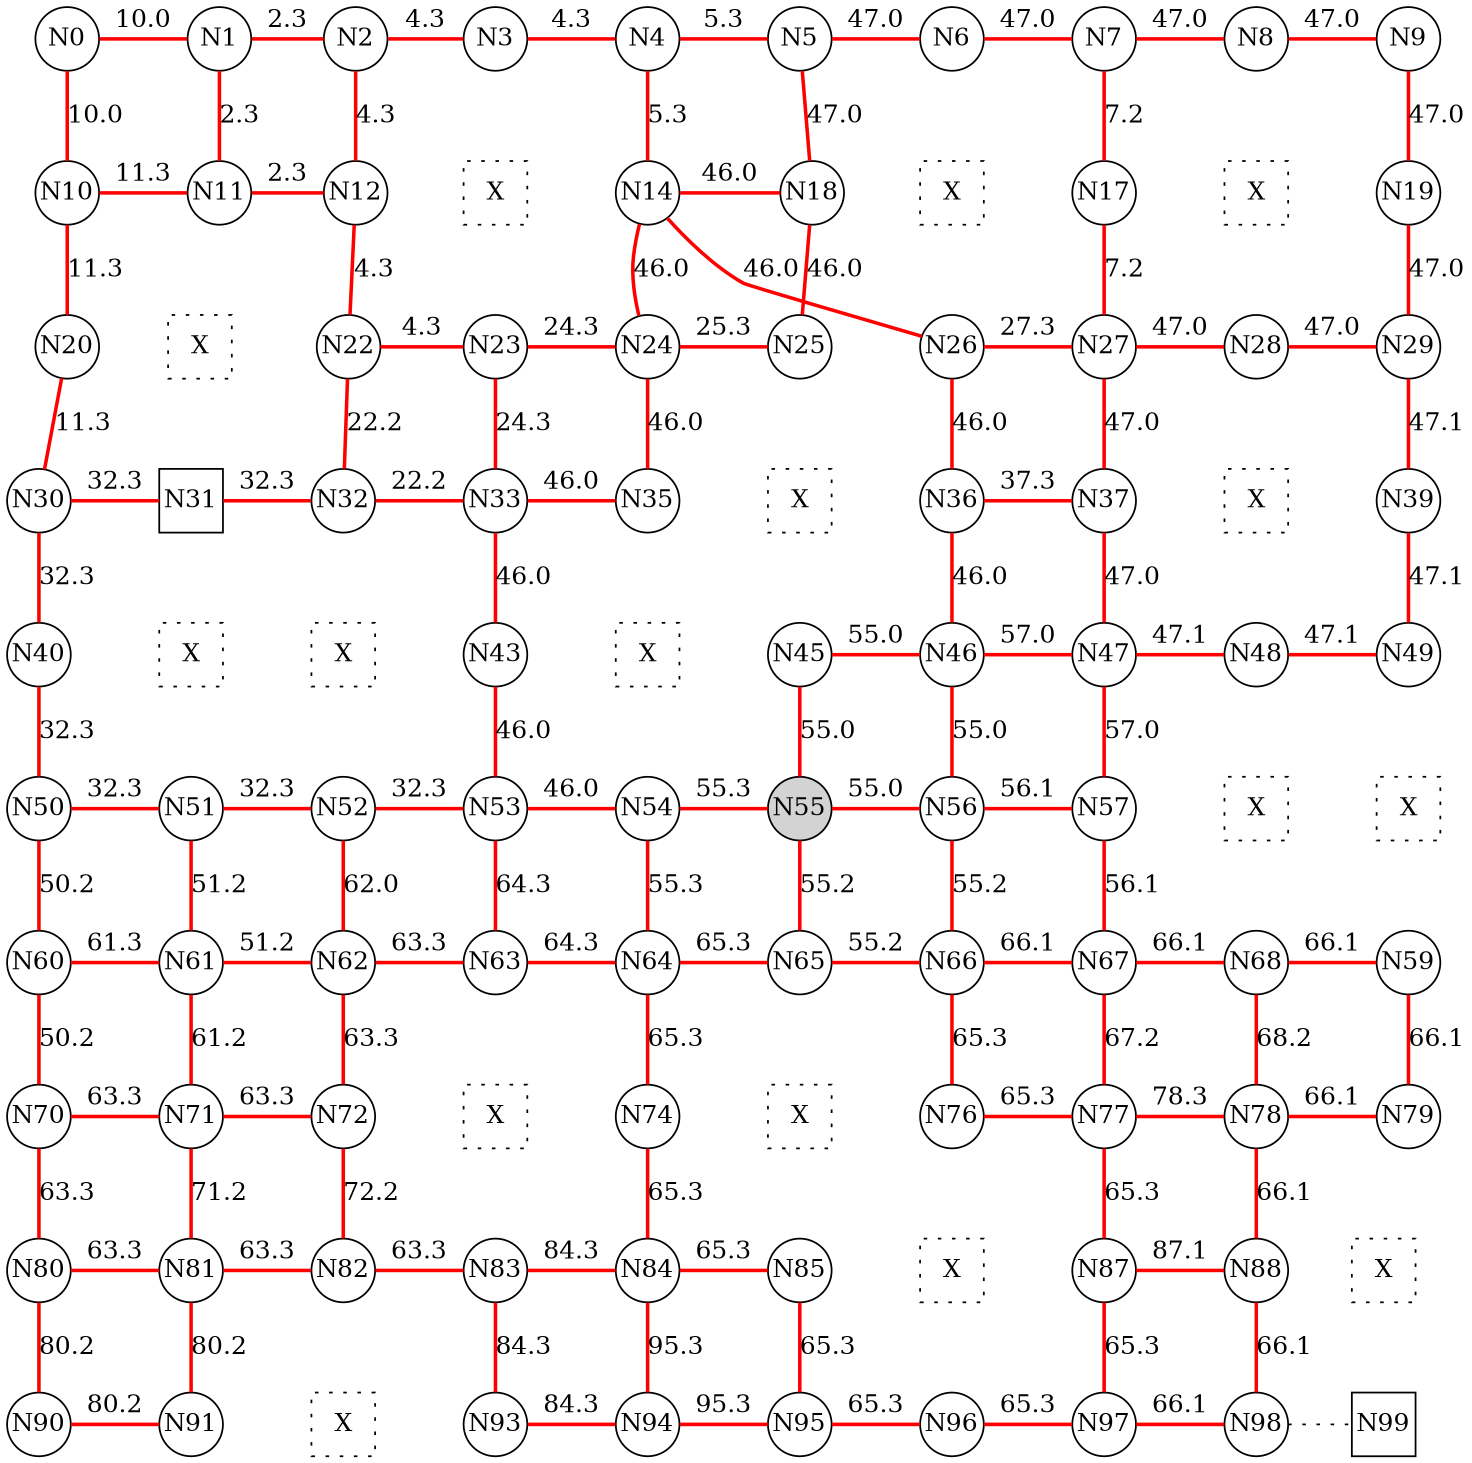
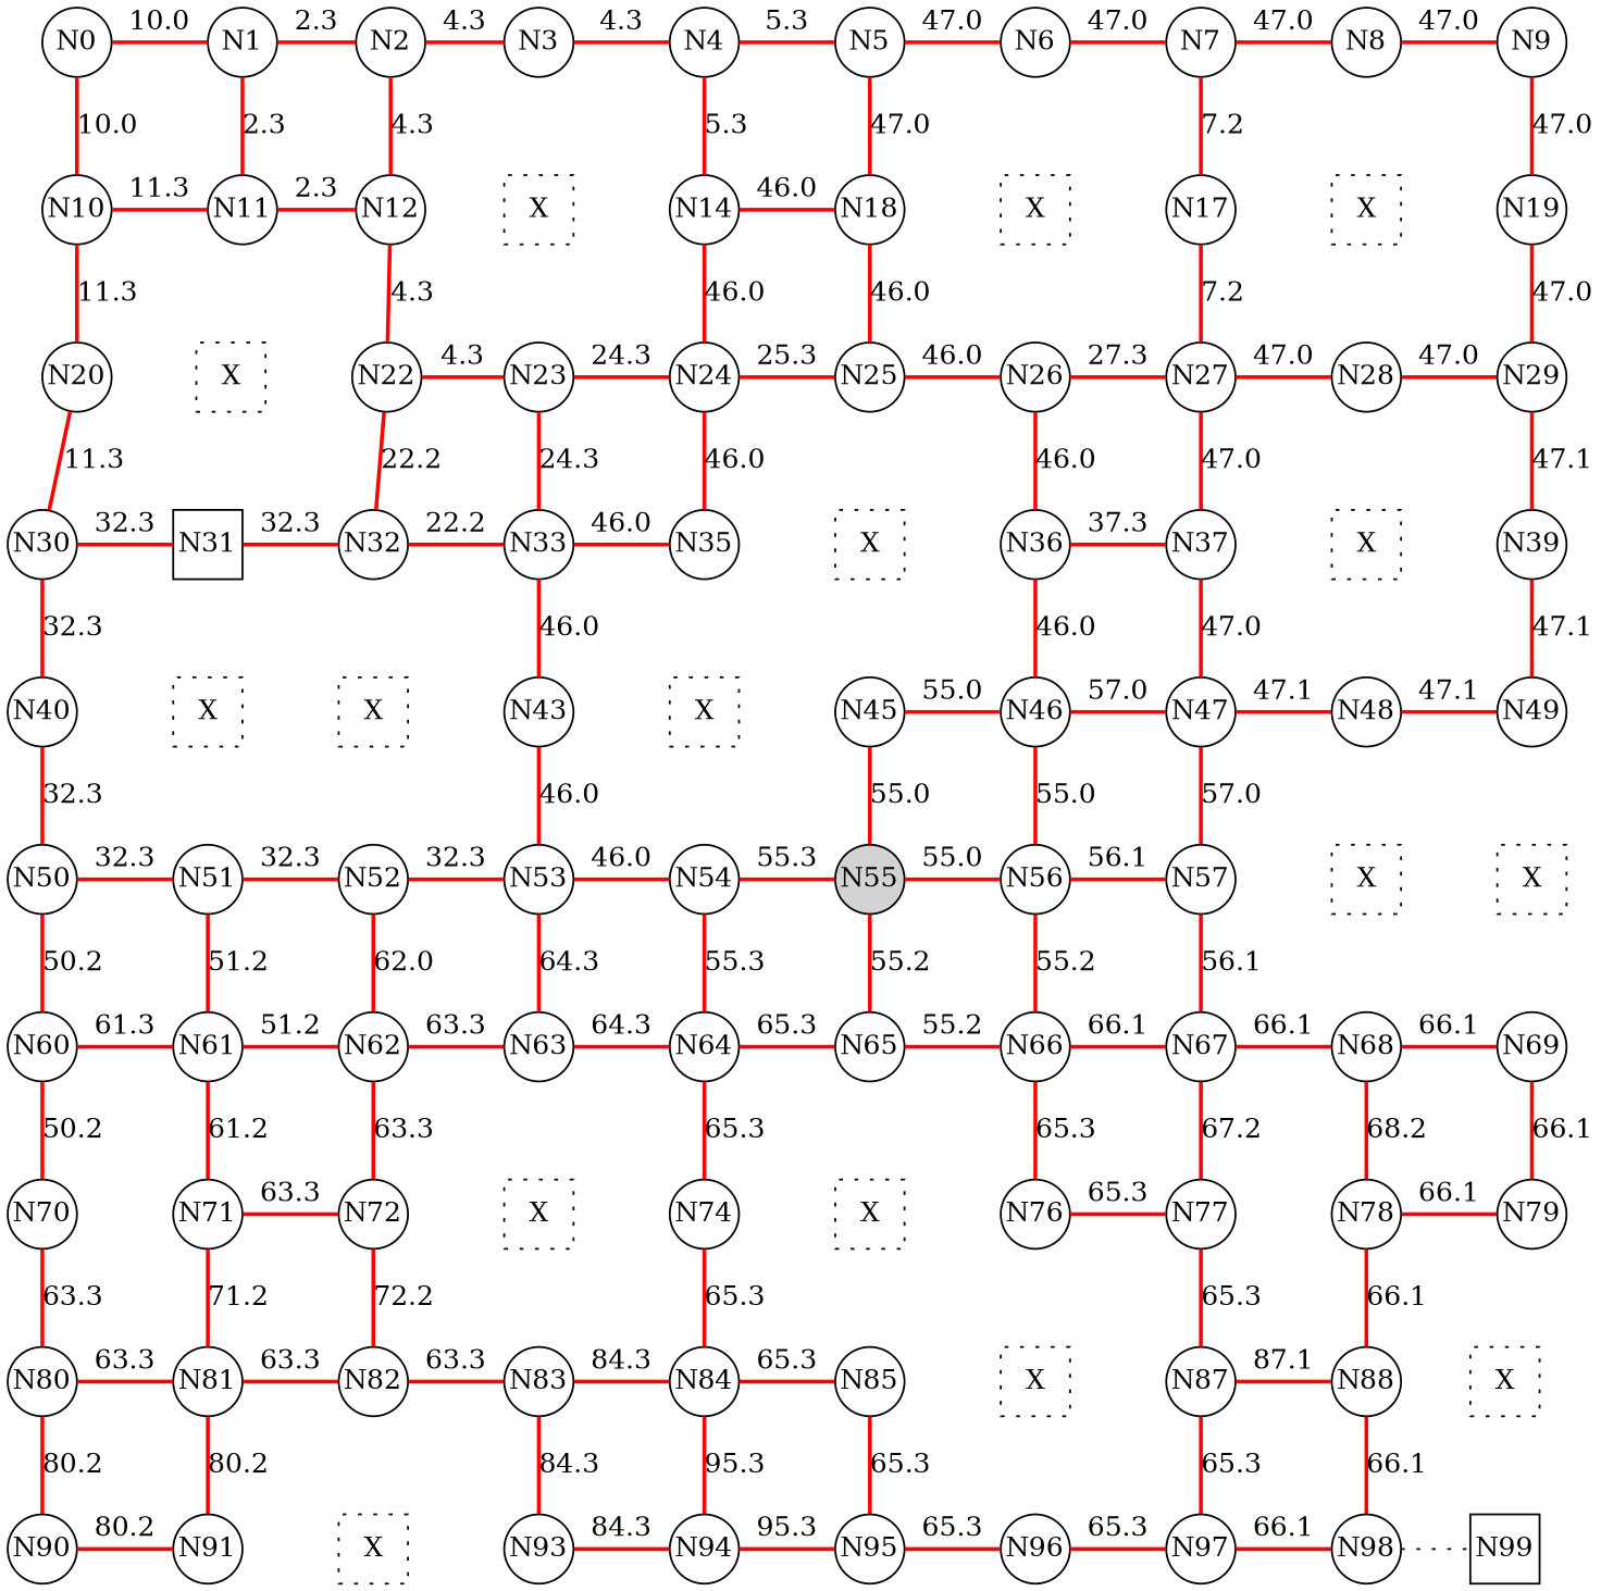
  digraph {
    node [fixedsize=true shape=circle]
    edge [color=red dir=none style=bold]
    N0
    N1
    N2
    N3
    N4
    N5
    N6
    N7
    N8
    N9
    N10
    N11
    N12
    n14 [label=X shape=square style=dotted]
    N14
    n16 [label=N18]
    n17 [label=X shape=square style=dotted]
    N17
    n19 [label=X shape=square style=dotted]
    N19
    N20
    n22 [label=X shape=square style=dotted]
    N22
    N23
    N24
    N25
    N26
    N27
    N28
    N29
    N30
    N31 [shape=square]
    N32
    N33
    n35 [label=N35]
    n36 [label=X shape=square style=dotted]
    N36
    N37
    n39 [label=X shape=square style=dotted]
    N39
    N40
    n42 [label=X shape=square style=dotted]
    n43 [label=X shape=square style=dotted]
    N43
    n45 [label=X shape=square style=dotted]
    N45
    N46
    N47
    N48
    N49
    N50
    N51
    N52
    N53
    N54
    N55 [style=filled]
    N56
    N57
    n59 [label=X shape=square style=dotted]
    n60 [label=X shape=square style=dotted]
    N60
    N61
    N62
    N63
    N64
    N65
    N66
    N67
    N68
-   N69 [label=N59]
+   N69
    N70
    N71
    N72
    n74 [label=X shape=square style=dotted]
    N74
    n76 [label=X shape=square style=dotted]
    N76
    N77
    N78
    N79
    N80
    N81
    N82
    N83
    N84
    N85
    n87 [label=X shape=square style=dotted]
    N87
    N88
    n90 [label=X shape=square style=dotted]
    N90
    N91
    n93 [label=X shape=square style=dotted]
    N93
    N94
    N95
    N96
    N97
    N98
    N99 [shape=square]
    subgraph sub_1 {
      rank=same
      N0
      N1
      N2
      N3
      N4
      N5
      N6
      N7
      N8
      N9
    }
    subgraph sub_2 {
      rank=same
      N10
      N11
      N12
      n14
      N14
      n16
      n17
      N17
      n19
      N19
    }
    subgraph sub_3 {
      rank=same
      N20
      n22
      N22
      N23
      N24
      N25
      N26
      N27
      N28
      N29
    }
    subgraph sub_4 {
      rank=same
      N30
      N31
      N32
      N33
      n35
      n36
      N36
      N37
      n39
      N39
    }
    subgraph sub_5 {
      rank=same
      N40
      n42
      n43
      N43
      n45
      N45
      N46
      N47
      N48
      N49
    }
    subgraph sub_6 {
      rank=same
      N50
      N51
      N52
      N53
      N54
      N55
      N56
      N57
      n59
      n60
    }
    subgraph sub_7 {
      rank=same
      N60
      N61
      N62
      N63
      N64
      N65
      N66
      N67
      N68
      N69
    }
    subgraph sub_8 {
      rank=same
      N70
      N71
      N72
      n74
      N74
      n76
      N76
      N77
      N78
      N79
    }
    subgraph sub_9 {
      rank=same
      N80
      N81
      N82
      N83
      N84
      N85
      n87
      N87
      N88
      n90
    }
    subgraph sub_10 {
      rank=same
      N90
      N91
      n93
      N93
      N94
      N95
      N96
      N97
      N98
      N99
    }
    N0 -> N1 [label=10.0]
    N0 -> N10 [label=10.0]
    N1 -> N2 [label=2.3]
    N1 -> N11 [label=2.3]
    N2 -> N3 [label=4.3]
    N2 -> N12 [label=4.3]
    N3 -> N4 [label=4.3]
    N3 -> n14 [label=" " style=invis color=""]
    N4 -> N5 [label=5.3]
    N4 -> N14 [label=5.3]
    N5 -> N6 [label=47.0]
    N5 -> n16 [label=47.0]
    N6 -> N7 [label=47.0]
    N6 -> n17 [label=" " style=invis color=""]
    N7 -> N8 [label=47.0]
    N7 -> N17 [label=7.2]
    N8 -> N9 [label=47.0]
    N8 -> n19 [label=" " style=invis color=""]
    N9 -> N19 [label=47.0]
    N10 -> N11 [label=11.3]
    N10 -> N20 [label=11.3]
    N11 -> N12 [label=2.3]
    N11 -> n22 [label=" " style=invis color=""]
    N12 -> n14 [label=" " style=invis color=""]
    N12 -> N22 [label=4.3]
    n14 -> N14 [label=" " style=invis color=""]
    n14 -> N23 [label=" " style=invis color=""]
    N14 -> n16 [label=46.0]
    N14 -> N24 [label=46.0]
    n16 -> n17 [label=" " style=invis color=""]
    n16 -> N25 [label=46.0]
    n17 -> N17 [label=" " style=invis color=""]
    n17 -> N26 [label=" " style=invis color=""]
    N17 -> n19 [label=" " style=invis color=""]
    N17 -> N27 [label=7.2]
    n19 -> N19 [label=" " style=invis color=""]
    n19 -> N28 [label=" " style=invis color=""]
    N19 -> N29 [label=47.0]
    N20 -> n22 [label=" " style=invis color=""]
    N20 -> N30 [label=11.3]
    n22 -> N22 [label=" " style=invis color=""]
    n22 -> N31 [label=" " style=invis color=""]
    N22 -> N23 [label=4.3]
    N22 -> N32 [label=22.2]
    N23 -> N24 [label=24.3]
    N23 -> N33 [label=24.3]
    N24 -> N25 [label=25.3]
    N24 -> n35 [label=46.0]
-   N14 -> N26 [label=46.0]
+   N25 -> N26 [label=46.0]
    N25 -> n36 [label=" " style=invis color=""]
    N26 -> N27 [label=27.3]
    N26 -> N36 [label=46.0]
    N27 -> N28 [label=47.0]
    N27 -> N37 [label=47.0]
    N28 -> N29 [label=47.0]
    N28 -> n39 [label=" " style=invis color=""]
    N29 -> N39 [label=47.1]
    N30 -> N31 [label=32.3]
    N30 -> N40 [label=32.3]
    N31 -> N32 [label=32.3]
    N31 -> n42 [label=" " style=invis color=""]
    N32 -> N33 [label=22.2]
    N32 -> n43 [label=" " style=invis color=""]
    N33 -> n35 [label=46.0]
    N33 -> N43 [label=46.0]
    n35 -> n36 [label=" " style=invis color=""]
    n35 -> n45 [label=" " style=invis color=""]
    n36 -> N36 [label=" " style=invis color=""]
    n36 -> N45 [label=" " style=invis color=""]
    N36 -> N37 [label=37.3]
    N36 -> N46 [label=46.0]
    N37 -> n39 [label=" " style=invis color=""]
    N37 -> N47 [label=47.0]
    n39 -> N39 [label=" " style=invis color=""]
    n39 -> N48 [label=" " style=invis color=""]
    N39 -> N49 [label=47.1]
    N40 -> n42 [label=" " style=invis color=""]
    N40 -> N50 [label=32.3]
    n42 -> n43 [label=" " style=invis color=""]
    n42 -> N51 [label=" " style=invis color=""]
    n43 -> N43 [label=" " style=invis color=""]
    n43 -> N52 [label=" " style=invis color=""]
    N43 -> n45 [label=" " style=invis color=""]
    N43 -> N53 [label=46.0]
    n45 -> N45 [label=" " style=invis color=""]
    n45 -> N54 [label=" " style=invis color=""]
    N45 -> N46 [label=55.0]
    N45 -> N55 [label=55.0]
    N46 -> N47 [label=57.0]
    N46 -> N56 [label=55.0]
    N47 -> N48 [label=47.1]
    N47 -> N57 [label=57.0]
    N48 -> N49 [label=47.1]
    N48 -> n59 [label=" " style=invis color=""]
    N49 -> n60 [label=" " style=invis color=""]
    N50 -> N51 [label=32.3]
    N50 -> N60 [label=50.2]
    N51 -> N52 [label=32.3]
    N51 -> N61 [label=51.2]
    N52 -> N53 [label=32.3]
    N52 -> N62 [label=62.0]
    N53 -> N54 [label=46.0]
    N53 -> N63 [label=64.3]
    N54 -> N55 [label=55.3]
    N54 -> N64 [label=55.3]
    N55 -> N56 [label=55.0]
    N55 -> N65 [label=55.2]
    N56 -> N57 [label=56.1]
    N56 -> N66 [label=55.2]
    N57 -> n59 [label=" " style=invis color=""]
    N57 -> N67 [label=56.1]
    n59 -> n60 [label=" " style=invis color=""]
    n59 -> N68 [label=" " style=invis color=""]
    n60 -> N69 [label=" " style=invis color=""]
    N60 -> N61 [label=61.3]
    N60 -> N70 [label=50.2]
    N61 -> N62 [label=51.2]
    N61 -> N71 [label=61.2]
    N62 -> N63 [label=63.3]
    N62 -> N72 [label=63.3]
    N63 -> N64 [label=64.3]
    N63 -> n74 [label=" " style=invis color=""]
    N64 -> N65 [label=65.3]
    N64 -> N74 [label=65.3]
    N65 -> N66 [label=55.2]
    N65 -> n76 [label=" " style=invis color=""]
    N66 -> N67 [label=66.1]
    N66 -> N76 [label=65.3]
    N67 -> N68 [label=66.1]
    N67 -> N77 [label=67.2]
    N68 -> N69 [label=66.1]
    N68 -> N78 [label=68.2]
    N69 -> N79 [label=66.1]
-   N70 -> N71 [label=63.3]
    N70 -> N80 [label=63.3]
    N71 -> N72 [label=63.3]
    N71 -> N81 [label=71.2]
    N72 -> n74 [label=" " style=invis color=""]
    N72 -> N82 [label=72.2]
    n74 -> N74 [label=" " style=invis color=""]
    n74 -> N83 [label=" " style=invis color=""]
    N74 -> n76 [label=" " style=invis color=""]
    N74 -> N84 [label=65.3]
    n76 -> N76 [label=" " style=invis color=""]
    n76 -> N85 [label=" " style=invis color=""]
    N76 -> N77 [label=65.3]
    N76 -> n87 [label=" " style=invis color=""]
-   N77 -> N78 [label=78.3]
    N77 -> N87 [label=65.3]
    N78 -> N79 [label=66.1]
    N78 -> N88 [label=66.1]
    N79 -> n90 [label=" " style=invis color=""]
    N80 -> N81 [label=63.3]
    N80 -> N90 [label=80.2]
    N81 -> N82 [label=63.3]
    N81 -> N91 [label=80.2]
    N82 -> N83 [label=63.3]
    N82 -> n93 [label=" " style=invis color=""]
    N83 -> N84 [label=84.3]
    N83 -> N93 [label=84.3]
    N84 -> N85 [label=65.3]
    N84 -> N94 [label=95.3]
    N85 -> n87 [label=" " style=invis color=""]
    N85 -> N95 [label=65.3]
    n87 -> N87 [label=" " style=invis color=""]
    n87 -> N96 [label=" " style=invis color=""]
    N87 -> N88 [label=87.1]
    N87 -> N97 [label=65.3]
    N88 -> n90 [label=" " style=invis color=""]
    N88 -> N98 [label=66.1]
    n90 -> N99 [label=" " style=invis color=""]
    N90 -> N91 [label=80.2]
    N91 -> n93 [label=" " style=invis color=""]
    n93 -> N93 [label=" " style=invis color=""]
    N93 -> N94 [label=84.3]
    N94 -> N95 [label=95.3]
    N95 -> N96 [label=65.3]
    N96 -> N97 [label=65.3]
    N97 -> N98 [label=66.1]
    N98 -> N99 [style=dotted color=""]
  }
